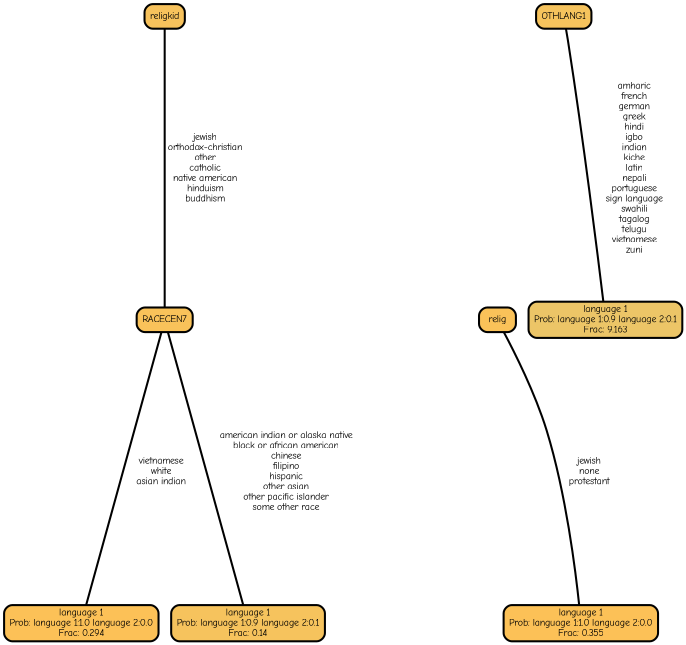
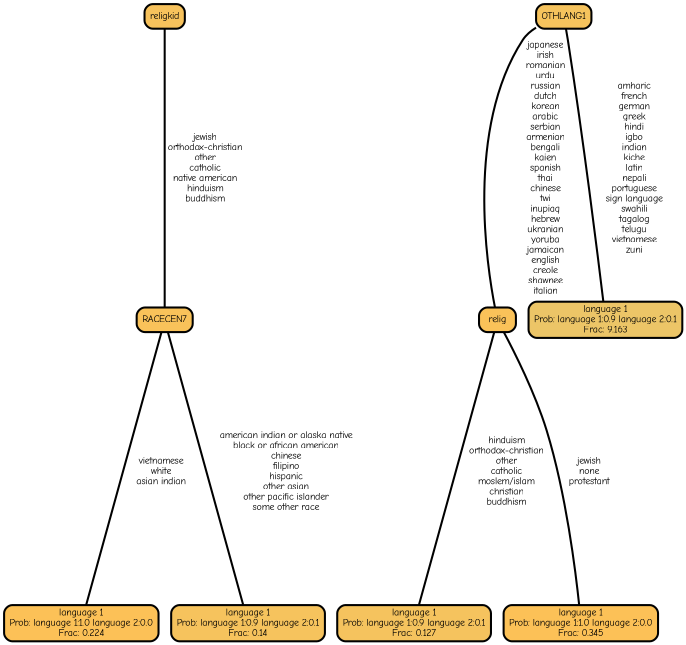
  graph {
    fontname="Comic Neue"
    ranksep="0 equally"
    splines=straight
    node [color=black fillcolor="#fcc157" fontcolor=black fontname="Comic Neue" penwidth=3 shape=box style="filled, rounded"]
    edge [color=black fontname="Comic Neue" penwidth=3]
-   n1 [label="language 1\nProb: language 1:1.0 language 2:0.0\nFrac: 0.294"]
+   n1 [label="language 1\nProb: language 1:1.0 language 2:0.0\nFrac: 0.224"]
    n2 [fillcolor="#f9c25a" label=RACECEN7]
    n3 [fillcolor="#f6c35d" label="language 1\nProb: language 1:0.9 language 2:0.1\nFrac: 0.14"]
    n4 [fillcolor="#f7c25c" label=religkid]
    n5 [fillcolor="#f6c35d" label=OTHLANG1]
    n6 [fillcolor="#fac259" label=relig]
    n7 [fillcolor="#ecc567" label="language 1\nProb: language 1:0.9 language 2:0.1\nFrac: 9.163"]
-   n9 [label="language 1\nProb: language 1:1.0 language 2:0.0\nFrac: 0.355"]
+   n8 [fillcolor="#f5c35e" label="language 1\nProb: language 1:0.9 language 2:0.1\nFrac: 0.127"]
+   n9 [label="language 1\nProb: language 1:1.0 language 2:0.0\nFrac: 0.345"]
    subgraph sub_1 {
      rank=same
    }
    n2 -- n1 [label=" vietnamese\n white\n asian indian"]
    n2 -- n3 [label=" american indian or alaska native\n black or african american\n chinese\n filipino\n hispanic\n other asian\n other pacific islander\n some other race"]
    n4 -- n2 [label=" jewish\n orthodox-christian\n other\n catholic\n native american\n hinduism\n buddhism"]
+   n5 -- n6 [label=" japanese\n irish\n romanian\n urdu\n russian\n dutch\n korean\n arabic\n serbian\n armenian\n bengali\n kaien\n spanish\n thai\n chinese\n twi\n inupiaq\n hebrew\n ukranian\n yoruba\n jamaican\n english\n creole\n shawnee\n italian"]
    n5 -- n7 [label=" amharic\n french\n german\n greek\n hindi\n igbo\n indian\n kiche\n latin\n nepali\n portuguese\n sign language\n swahili\n tagalog\n telugu\n vietnamese\n zuni"]
+   n6 -- n8 [label=" hinduism\n orthodox-christian\n other\n catholic\n moslem/islam\n christian\n buddhism"]
    n6 -- n9 [label=" jewish\n none\n protestant"]
  }
